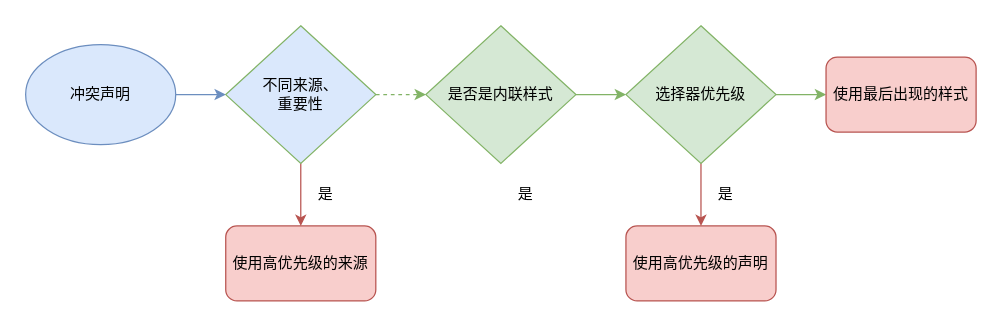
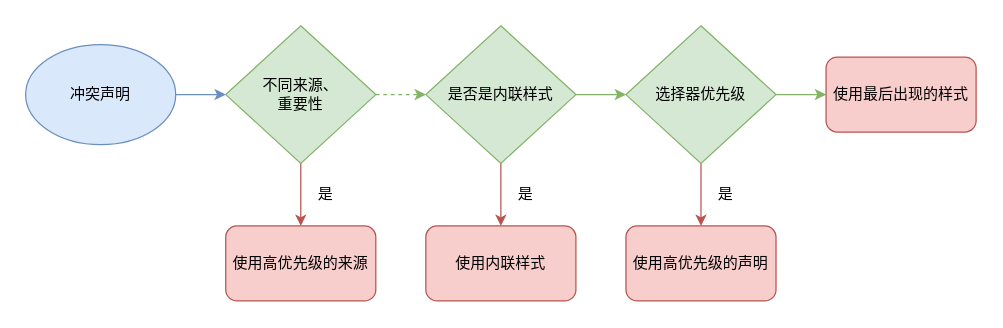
  <mxCell id="0" />
  <mxCell id="1" parent="0" />
  <mxCell id="2" style="edgeStyle=orthogonalEdgeStyle;rounded=0;orthogonalLoop=1;jettySize=auto;html=1;entryX=0;entryY=0.5;entryDx=0;entryDy=0;fillColor=#dae8fc;strokeColor=#6c8ebf;" edge="1" parent="1" source="3" target="6"><mxGeometry relative="1" as="geometry" /></mxCell>
  <mxCell id="3" value="冲突声明" style="ellipse;whiteSpace=wrap;html=1;fillColor=#dae8fc;strokeColor=#6c8ebf;" vertex="1" parent="1"><mxGeometry x="20" y="35" width="120" height="80" as="geometry" /></mxCell>
  <mxCell id="4" style="edgeStyle=orthogonalEdgeStyle;rounded=0;orthogonalLoop=1;jettySize=auto;html=1;entryX=0;entryY=0.5;entryDx=0;entryDy=0;fillColor=#d5e8d4;strokeColor=#82b366;dashed=1;" edge="1" parent="1" source="6" target="9"><mxGeometry relative="1" as="geometry" /></mxCell>
  <mxCell id="5" style="edgeStyle=orthogonalEdgeStyle;rounded=0;orthogonalLoop=1;jettySize=auto;html=1;entryX=0.5;entryY=0;entryDx=0;entryDy=0;fillColor=#f8cecc;strokeColor=#b85450;" edge="1" parent="1" source="6" target="14"><mxGeometry relative="1" as="geometry" /></mxCell>
- <mxCell id="6" value="不同来源、&lt;br&gt;重要性" style="rhombus;whiteSpace=wrap;html=1;fillColor=#dae8fc;strokeColor=#82b366;" vertex="1" parent="1"><mxGeometry x="180" y="20" width="120" height="110" as="geometry" /></mxCell>
+ <mxCell id="6" value="不同来源、&lt;br&gt;重要性" style="rhombus;whiteSpace=wrap;html=1;fillColor=#d5e8d4;strokeColor=#82b366;" vertex="1" parent="1"><mxGeometry x="180" y="20" width="120" height="110" as="geometry" /></mxCell>
  <mxCell id="7" style="edgeStyle=orthogonalEdgeStyle;rounded=0;orthogonalLoop=1;jettySize=auto;html=1;entryX=0;entryY=0.5;entryDx=0;entryDy=0;fillColor=#d5e8d4;strokeColor=#82b366;" edge="1" parent="1" source="9" target="12"><mxGeometry relative="1" as="geometry" /></mxCell>
+ <mxCell id="8" style="edgeStyle=orthogonalEdgeStyle;rounded=0;orthogonalLoop=1;jettySize=auto;html=1;entryX=0.5;entryY=0;entryDx=0;entryDy=0;fillColor=#f8cecc;strokeColor=#b85450;" edge="1" parent="1" source="9" target="15"><mxGeometry relative="1" as="geometry" /></mxCell>
  <mxCell id="9" value="是否是内联样式" style="rhombus;whiteSpace=wrap;html=1;fillColor=#d5e8d4;strokeColor=#82b366;" vertex="1" parent="1"><mxGeometry x="340" y="20" width="120" height="110" as="geometry" /></mxCell>
  <mxCell id="10" style="edgeStyle=orthogonalEdgeStyle;rounded=0;orthogonalLoop=1;jettySize=auto;html=1;entryX=0;entryY=0.5;entryDx=0;entryDy=0;fillColor=#d5e8d4;strokeColor=#82b366;" edge="1" parent="1" source="12" target="13"><mxGeometry relative="1" as="geometry" /></mxCell>
  <mxCell id="11" style="edgeStyle=orthogonalEdgeStyle;rounded=0;orthogonalLoop=1;jettySize=auto;html=1;entryX=0.5;entryY=0;entryDx=0;entryDy=0;fillColor=#f8cecc;strokeColor=#b85450;" edge="1" parent="1" source="12" target="16"><mxGeometry relative="1" as="geometry" /></mxCell>
  <mxCell id="12" value="选择器优先级" style="rhombus;whiteSpace=wrap;html=1;fillColor=#d5e8d4;strokeColor=#82b366;" vertex="1" parent="1"><mxGeometry x="500" y="20" width="120" height="110" as="geometry" /></mxCell>
  <mxCell id="13" value="使用最后出现的样式" style="rounded=1;whiteSpace=wrap;html=1;fillColor=#f8cecc;strokeColor=#b85450;" vertex="1" parent="1"><mxGeometry x="660" y="45" width="120" height="60" as="geometry" /></mxCell>
  <mxCell id="14" value="使用高优先级的来源" style="rounded=1;whiteSpace=wrap;html=1;fillColor=#f8cecc;strokeColor=#b85450;" vertex="1" parent="1"><mxGeometry x="180" y="180" width="120" height="60" as="geometry" /></mxCell>
+ <mxCell id="15" value="使用内联样式" style="rounded=1;whiteSpace=wrap;html=1;fillColor=#f8cecc;strokeColor=#b85450;" vertex="1" parent="1"><mxGeometry x="340" y="180" width="120" height="60" as="geometry" /></mxCell>
  <mxCell id="16" value="使用高优先级的声明" style="rounded=1;whiteSpace=wrap;html=1;fillColor=#f8cecc;strokeColor=#b85450;" vertex="1" parent="1"><mxGeometry x="500" y="180" width="120" height="60" as="geometry" /></mxCell>
  <mxCell id="17" value="是" style="text;html=1;strokeColor=none;fillColor=none;align=center;verticalAlign=middle;whiteSpace=wrap;rounded=0;" vertex="1" parent="1"><mxGeometry x="240" y="140" width="40" height="30" as="geometry" /></mxCell>
  <mxCell id="18" value="是" style="text;html=1;strokeColor=none;fillColor=none;align=center;verticalAlign=middle;whiteSpace=wrap;rounded=0;" vertex="1" parent="1"><mxGeometry x="400" y="140" width="40" height="30" as="geometry" /></mxCell>
  <mxCell id="19" value="是" style="text;html=1;strokeColor=none;fillColor=none;align=center;verticalAlign=middle;whiteSpace=wrap;rounded=0;" vertex="1" parent="1"><mxGeometry x="560" y="140" width="40" height="30" as="geometry" /></mxCell>
